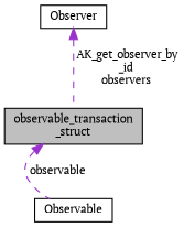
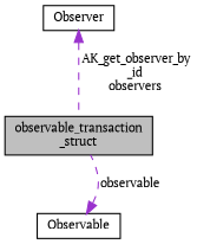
  digraph {
    fontname="PT Serif"
    node [color=black fontname="PT Serif" fontsize=10 shape=record]
    edge [color=darkorchid3 dir=back fontname="PT Serif" fontsize=10 labelfontname=Helvetica labelfontsize=10 style=dashed]
    n1 [fillcolor=grey75 fontcolor=black height=0.2 label="observable_transaction\l_struct" style=filled width=0.4]
    n2 [height=0.2 label=Observable width=0.4]
    n3 [height=0.2 label=Observer width=0.4]
-   n1 -> n2 [label=" observable"]
+   n2 -> n1 [label=" observable"]
    n3 -> n1 [label=" AK_get_observer_by\l_id\nobservers"]
  }
